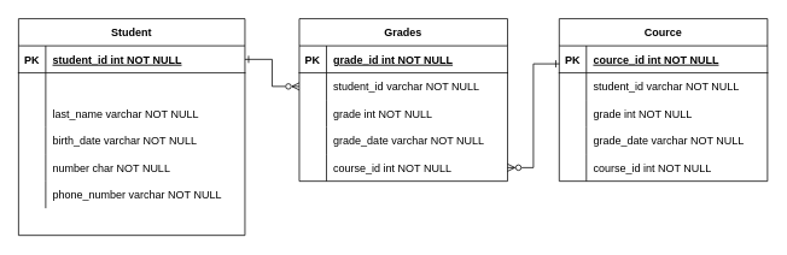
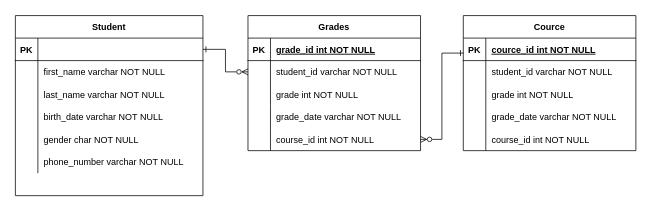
  <mxCell id="0" />
  <mxCell id="1" parent="0" />
  <mxCell id="2" value="Student" style="shape=table;startSize=30;container=1;collapsible=1;childLayout=tableLayout;fixedRows=1;rowLines=0;fontStyle=1;align=center;resizeLast=1;" parent="1" vertex="1"><mxGeometry width="250" height="240" as="geometry" x="20" y="20"><mxRectangle x="120" y="120" width="90" height="30" as="alternateBounds" /></mxGeometry></mxCell>
  <mxCell id="3" value="" style="shape=partialRectangle;collapsible=0;dropTarget=0;pointerEvents=0;fillColor=none;points=[[0,0.5],[1,0.5]];portConstraint=eastwest;top=0;left=0;right=0;bottom=1;" parent="2" vertex="1"><mxGeometry y="30" width="250" height="30" as="geometry" /></mxCell>
  <mxCell id="4" value="PK" style="shape=partialRectangle;overflow=hidden;connectable=0;fillColor=none;top=0;left=0;bottom=0;right=0;fontStyle=1;" parent="3" vertex="1"><mxGeometry width="30" height="30" as="geometry"><mxRectangle width="30" height="30" as="alternateBounds" /></mxGeometry></mxCell>
- <mxCell id="5" value="student_id int NOT NULL " style="shape=partialRectangle;overflow=hidden;connectable=0;fillColor=none;top=0;left=0;bottom=0;right=0;align=left;spacingLeft=6;fontStyle=5;" parent="3" vertex="1"><mxGeometry x="30" width="220" height="30" as="geometry"><mxRectangle width="220" height="30" as="alternateBounds" /></mxGeometry></mxCell>
  <mxCell id="6" value="" style="shape=partialRectangle;collapsible=0;dropTarget=0;pointerEvents=0;fillColor=none;points=[[0,0.5],[1,0.5]];portConstraint=eastwest;top=0;left=0;right=0;bottom=0;" parent="2" vertex="1"><mxGeometry y="60" width="250" height="30" as="geometry" /></mxCell>
  <mxCell id="7" value="" style="shape=partialRectangle;overflow=hidden;connectable=0;fillColor=none;top=0;left=0;bottom=0;right=0;" parent="6" vertex="1"><mxGeometry width="30" height="30" as="geometry"><mxRectangle width="30" height="30" as="alternateBounds" /></mxGeometry></mxCell>
+ <mxCell id="8" value="first_name varchar NOT NULL" style="shape=partialRectangle;overflow=hidden;connectable=0;fillColor=none;top=0;left=0;bottom=0;right=0;align=left;spacingLeft=6;" parent="6" vertex="1"><mxGeometry x="30" width="220" height="30" as="geometry"><mxRectangle width="220" height="30" as="alternateBounds" /></mxGeometry></mxCell>
  <mxCell id="9" value="" style="shape=partialRectangle;collapsible=0;dropTarget=0;pointerEvents=0;fillColor=none;points=[[0,0.5],[1,0.5]];portConstraint=eastwest;top=0;left=0;right=0;bottom=0;" parent="2" vertex="1"><mxGeometry y="90" width="250" height="30" as="geometry" /></mxCell>
  <mxCell id="10" value="" style="shape=partialRectangle;overflow=hidden;connectable=0;fillColor=none;top=0;left=0;bottom=0;right=0;" parent="9" vertex="1"><mxGeometry width="30" height="30" as="geometry"><mxRectangle width="30" height="30" as="alternateBounds" /></mxGeometry></mxCell>
  <mxCell id="11" value="last_name varchar NOT NULL" style="shape=partialRectangle;overflow=hidden;connectable=0;fillColor=none;top=0;left=0;bottom=0;right=0;align=left;spacingLeft=6;" parent="9" vertex="1"><mxGeometry x="30" width="220" height="30" as="geometry"><mxRectangle width="220" height="30" as="alternateBounds" /></mxGeometry></mxCell>
  <mxCell id="12" value="" style="shape=partialRectangle;collapsible=0;dropTarget=0;pointerEvents=0;fillColor=none;points=[[0,0.5],[1,0.5]];portConstraint=eastwest;top=0;left=0;right=0;bottom=0;" parent="2" vertex="1"><mxGeometry y="120" width="250" height="30" as="geometry" /></mxCell>
  <mxCell id="13" value="" style="shape=partialRectangle;overflow=hidden;connectable=0;fillColor=none;top=0;left=0;bottom=0;right=0;" parent="12" vertex="1"><mxGeometry width="30" height="30" as="geometry"><mxRectangle width="30" height="30" as="alternateBounds" /></mxGeometry></mxCell>
  <mxCell id="14" value="birth_date varchar NOT NULL" style="shape=partialRectangle;overflow=hidden;connectable=0;fillColor=none;top=0;left=0;bottom=0;right=0;align=left;spacingLeft=6;" parent="12" vertex="1"><mxGeometry x="30" width="220" height="30" as="geometry"><mxRectangle width="220" height="30" as="alternateBounds" /></mxGeometry></mxCell>
  <mxCell id="15" value="" style="shape=partialRectangle;collapsible=0;dropTarget=0;pointerEvents=0;fillColor=none;points=[[0,0.5],[1,0.5]];portConstraint=eastwest;top=0;left=0;right=0;bottom=0;" vertex="1" parent="2"><mxGeometry y="150" width="250" height="30" as="geometry" /></mxCell>
  <mxCell id="16" value="" style="shape=partialRectangle;overflow=hidden;connectable=0;fillColor=none;top=0;left=0;bottom=0;right=0;" vertex="1" parent="15"><mxGeometry width="30" height="30" as="geometry"><mxRectangle width="30" height="30" as="alternateBounds" /></mxGeometry></mxCell>
- <mxCell id="17" value="number char NOT NULL" style="shape=partialRectangle;overflow=hidden;connectable=0;fillColor=none;top=0;left=0;bottom=0;right=0;align=left;spacingLeft=6;" vertex="1" parent="15"><mxGeometry x="30" width="220" height="30" as="geometry"><mxRectangle width="220" height="30" as="alternateBounds" /></mxGeometry></mxCell>
+ <mxCell id="17" value="gender char NOT NULL" style="shape=partialRectangle;overflow=hidden;connectable=0;fillColor=none;top=0;left=0;bottom=0;right=0;align=left;spacingLeft=6;" vertex="1" parent="15"><mxGeometry x="30" width="220" height="30" as="geometry"><mxRectangle width="220" height="30" as="alternateBounds" /></mxGeometry></mxCell>
  <mxCell id="18" value="" style="shape=partialRectangle;collapsible=0;dropTarget=0;pointerEvents=0;fillColor=none;points=[[0,0.5],[1,0.5]];portConstraint=eastwest;top=0;left=0;right=0;bottom=0;" parent="2" vertex="1"><mxGeometry y="180" width="250" height="30" as="geometry" /></mxCell>
  <mxCell id="19" value="" style="shape=partialRectangle;overflow=hidden;connectable=0;fillColor=none;top=0;left=0;bottom=0;right=0;" parent="18" vertex="1"><mxGeometry width="30" height="30" as="geometry"><mxRectangle width="30" height="30" as="alternateBounds" /></mxGeometry></mxCell>
  <mxCell id="20" value="phone_number varchar NOT NULL" style="shape=partialRectangle;overflow=hidden;connectable=0;fillColor=none;top=0;left=0;bottom=0;right=0;align=left;spacingLeft=6;" parent="18" vertex="1"><mxGeometry x="30" width="220" height="30" as="geometry"><mxRectangle width="220" height="30" as="alternateBounds" /></mxGeometry></mxCell>
  <mxCell id="21" value="" style="shape=partialRectangle;collapsible=0;dropTarget=0;pointerEvents=0;fillColor=none;points=[[0,0.5],[1,0.5]];portConstraint=eastwest;top=0;left=0;right=0;bottom=0;" parent="2" vertex="1"><mxGeometry y="210" width="250" height="30" as="geometry" /></mxCell>
  <mxCell id="22" value="" style="shape=partialRectangle;overflow=hidden;connectable=0;fillColor=none;top=0;left=0;bottom=0;right=0;" parent="21" vertex="1"><mxGeometry width="30" height="30" as="geometry"><mxRectangle width="30" height="30" as="alternateBounds" /></mxGeometry></mxCell>
  <mxCell id="23" value="Grades" style="shape=table;startSize=30;container=1;collapsible=1;childLayout=tableLayout;fixedRows=1;rowLines=0;fontStyle=1;align=center;resizeLast=1;" vertex="1" parent="1"><mxGeometry x="330" width="230" height="180" as="geometry" y="20"><mxRectangle x="120" y="120" width="90" height="30" as="alternateBounds" /></mxGeometry></mxCell>
  <mxCell id="24" value="" style="shape=partialRectangle;collapsible=0;dropTarget=0;pointerEvents=0;fillColor=none;points=[[0,0.5],[1,0.5]];portConstraint=eastwest;top=0;left=0;right=0;bottom=1;" vertex="1" parent="23"><mxGeometry y="30" width="230" height="30" as="geometry" /></mxCell>
  <mxCell id="25" value="PK" style="shape=partialRectangle;overflow=hidden;connectable=0;fillColor=none;top=0;left=0;bottom=0;right=0;fontStyle=1;" vertex="1" parent="24"><mxGeometry width="30" height="30" as="geometry"><mxRectangle width="30" height="30" as="alternateBounds" /></mxGeometry></mxCell>
  <mxCell id="26" value="grade_id int NOT NULL " style="shape=partialRectangle;overflow=hidden;connectable=0;fillColor=none;top=0;left=0;bottom=0;right=0;align=left;spacingLeft=6;fontStyle=5;" vertex="1" parent="24"><mxGeometry x="30" width="200" height="30" as="geometry"><mxRectangle width="200" height="30" as="alternateBounds" /></mxGeometry></mxCell>
  <mxCell id="27" value="" style="shape=partialRectangle;collapsible=0;dropTarget=0;pointerEvents=0;fillColor=none;points=[[0,0.5],[1,0.5]];portConstraint=eastwest;top=0;left=0;right=0;bottom=0;" vertex="1" parent="23"><mxGeometry y="60" width="230" height="30" as="geometry" /></mxCell>
  <mxCell id="28" value="" style="shape=partialRectangle;overflow=hidden;connectable=0;fillColor=none;top=0;left=0;bottom=0;right=0;" vertex="1" parent="27"><mxGeometry width="30" height="30" as="geometry"><mxRectangle width="30" height="30" as="alternateBounds" /></mxGeometry></mxCell>
  <mxCell id="29" value="student_id varchar NOT NULL" style="shape=partialRectangle;overflow=hidden;connectable=0;fillColor=none;top=0;left=0;bottom=0;right=0;align=left;spacingLeft=6;" vertex="1" parent="27"><mxGeometry x="30" width="200" height="30" as="geometry"><mxRectangle width="200" height="30" as="alternateBounds" /></mxGeometry></mxCell>
  <mxCell id="30" value="" style="shape=partialRectangle;collapsible=0;dropTarget=0;pointerEvents=0;fillColor=none;points=[[0,0.5],[1,0.5]];portConstraint=eastwest;top=0;left=0;right=0;bottom=0;" vertex="1" parent="23"><mxGeometry y="90" width="230" height="30" as="geometry" /></mxCell>
  <mxCell id="31" value="" style="shape=partialRectangle;overflow=hidden;connectable=0;fillColor=none;top=0;left=0;bottom=0;right=0;" vertex="1" parent="30"><mxGeometry width="30" height="30" as="geometry"><mxRectangle width="30" height="30" as="alternateBounds" /></mxGeometry></mxCell>
  <mxCell id="32" value="grade int NOT NULL" style="shape=partialRectangle;overflow=hidden;connectable=0;fillColor=none;top=0;left=0;bottom=0;right=0;align=left;spacingLeft=6;" vertex="1" parent="30"><mxGeometry x="30" width="200" height="30" as="geometry"><mxRectangle width="200" height="30" as="alternateBounds" /></mxGeometry></mxCell>
  <mxCell id="33" value="" style="shape=partialRectangle;collapsible=0;dropTarget=0;pointerEvents=0;fillColor=none;points=[[0,0.5],[1,0.5]];portConstraint=eastwest;top=0;left=0;right=0;bottom=0;" vertex="1" parent="23"><mxGeometry y="120" width="230" height="30" as="geometry" /></mxCell>
  <mxCell id="34" value="" style="shape=partialRectangle;overflow=hidden;connectable=0;fillColor=none;top=0;left=0;bottom=0;right=0;" vertex="1" parent="33"><mxGeometry width="30" height="30" as="geometry"><mxRectangle width="30" height="30" as="alternateBounds" /></mxGeometry></mxCell>
  <mxCell id="35" value="grade_date varchar NOT NULL" style="shape=partialRectangle;overflow=hidden;connectable=0;fillColor=none;top=0;left=0;bottom=0;right=0;align=left;spacingLeft=6;" vertex="1" parent="33"><mxGeometry x="30" width="200" height="30" as="geometry"><mxRectangle width="200" height="30" as="alternateBounds" /></mxGeometry></mxCell>
  <mxCell id="36" value="" style="shape=partialRectangle;collapsible=0;dropTarget=0;pointerEvents=0;fillColor=none;points=[[0,0.5],[1,0.5]];portConstraint=eastwest;top=0;left=0;right=0;bottom=0;" vertex="1" parent="23"><mxGeometry y="150" width="230" height="30" as="geometry" /></mxCell>
  <mxCell id="37" value="" style="shape=partialRectangle;overflow=hidden;connectable=0;fillColor=none;top=0;left=0;bottom=0;right=0;" vertex="1" parent="36"><mxGeometry width="30" height="30" as="geometry"><mxRectangle width="30" height="30" as="alternateBounds" /></mxGeometry></mxCell>
  <mxCell id="38" value="course_id int NOT NULL" style="shape=partialRectangle;overflow=hidden;connectable=0;fillColor=none;top=0;left=0;bottom=0;right=0;align=left;spacingLeft=6;" vertex="1" parent="36"><mxGeometry x="30" width="200" height="30" as="geometry"><mxRectangle width="200" height="30" as="alternateBounds" /></mxGeometry></mxCell>
  <mxCell id="39" style="edgeStyle=orthogonalEdgeStyle;rounded=0;orthogonalLoop=1;jettySize=auto;html=1;entryX=0;entryY=0.5;entryDx=0;entryDy=0;startArrow=ERone;startFill=0;endArrow=ERzeroToMany;endFill=0;" edge="1" parent="1" source="3" target="27"><mxGeometry relative="1" as="geometry" /></mxCell>
  <mxCell id="40" value="Cource" style="shape=table;startSize=30;container=1;collapsible=1;childLayout=tableLayout;fixedRows=1;rowLines=0;fontStyle=1;align=center;resizeLast=1;" vertex="1" parent="1"><mxGeometry x="617" width="230" height="180" as="geometry" y="20"><mxRectangle x="120" y="120" width="90" height="30" as="alternateBounds" /></mxGeometry></mxCell>
  <mxCell id="41" value="" style="shape=partialRectangle;collapsible=0;dropTarget=0;pointerEvents=0;fillColor=none;points=[[0,0.5],[1,0.5]];portConstraint=eastwest;top=0;left=0;right=0;bottom=1;" vertex="1" parent="40"><mxGeometry y="30" width="230" height="30" as="geometry" /></mxCell>
  <mxCell id="42" value="PK" style="shape=partialRectangle;overflow=hidden;connectable=0;fillColor=none;top=0;left=0;bottom=0;right=0;fontStyle=1;" vertex="1" parent="41"><mxGeometry width="30" height="30" as="geometry"><mxRectangle width="30" height="30" as="alternateBounds" /></mxGeometry></mxCell>
  <mxCell id="43" value="cource_id int NOT NULL" style="shape=partialRectangle;overflow=hidden;connectable=0;fillColor=none;top=0;left=0;bottom=0;right=0;align=left;spacingLeft=6;fontStyle=5;" vertex="1" parent="41"><mxGeometry x="30" width="200" height="30" as="geometry"><mxRectangle width="200" height="30" as="alternateBounds" /></mxGeometry></mxCell>
  <mxCell id="44" value="" style="shape=partialRectangle;collapsible=0;dropTarget=0;pointerEvents=0;fillColor=none;points=[[0,0.5],[1,0.5]];portConstraint=eastwest;top=0;left=0;right=0;bottom=0;" vertex="1" parent="40"><mxGeometry y="60" width="230" height="30" as="geometry" /></mxCell>
  <mxCell id="45" value="" style="shape=partialRectangle;overflow=hidden;connectable=0;fillColor=none;top=0;left=0;bottom=0;right=0;" vertex="1" parent="44"><mxGeometry width="30" height="30" as="geometry"><mxRectangle width="30" height="30" as="alternateBounds" /></mxGeometry></mxCell>
  <mxCell id="46" value="student_id varchar NOT NULL" style="shape=partialRectangle;overflow=hidden;connectable=0;fillColor=none;top=0;left=0;bottom=0;right=0;align=left;spacingLeft=6;" vertex="1" parent="44"><mxGeometry x="30" width="200" height="30" as="geometry"><mxRectangle width="200" height="30" as="alternateBounds" /></mxGeometry></mxCell>
  <mxCell id="47" value="" style="shape=partialRectangle;collapsible=0;dropTarget=0;pointerEvents=0;fillColor=none;points=[[0,0.5],[1,0.5]];portConstraint=eastwest;top=0;left=0;right=0;bottom=0;" vertex="1" parent="40"><mxGeometry y="90" width="230" height="30" as="geometry" /></mxCell>
  <mxCell id="48" value="" style="shape=partialRectangle;overflow=hidden;connectable=0;fillColor=none;top=0;left=0;bottom=0;right=0;" vertex="1" parent="47"><mxGeometry width="30" height="30" as="geometry"><mxRectangle width="30" height="30" as="alternateBounds" /></mxGeometry></mxCell>
  <mxCell id="49" value="grade int NOT NULL" style="shape=partialRectangle;overflow=hidden;connectable=0;fillColor=none;top=0;left=0;bottom=0;right=0;align=left;spacingLeft=6;" vertex="1" parent="47"><mxGeometry x="30" width="200" height="30" as="geometry"><mxRectangle width="200" height="30" as="alternateBounds" /></mxGeometry></mxCell>
  <mxCell id="50" value="" style="shape=partialRectangle;collapsible=0;dropTarget=0;pointerEvents=0;fillColor=none;points=[[0,0.5],[1,0.5]];portConstraint=eastwest;top=0;left=0;right=0;bottom=0;" vertex="1" parent="40"><mxGeometry y="120" width="230" height="30" as="geometry" /></mxCell>
  <mxCell id="51" value="" style="shape=partialRectangle;overflow=hidden;connectable=0;fillColor=none;top=0;left=0;bottom=0;right=0;" vertex="1" parent="50"><mxGeometry width="30" height="30" as="geometry"><mxRectangle width="30" height="30" as="alternateBounds" /></mxGeometry></mxCell>
  <mxCell id="52" value="grade_date varchar NOT NULL" style="shape=partialRectangle;overflow=hidden;connectable=0;fillColor=none;top=0;left=0;bottom=0;right=0;align=left;spacingLeft=6;" vertex="1" parent="50"><mxGeometry x="30" width="200" height="30" as="geometry"><mxRectangle width="200" height="30" as="alternateBounds" /></mxGeometry></mxCell>
  <mxCell id="53" value="" style="shape=partialRectangle;collapsible=0;dropTarget=0;pointerEvents=0;fillColor=none;points=[[0,0.5],[1,0.5]];portConstraint=eastwest;top=0;left=0;right=0;bottom=0;" vertex="1" parent="40"><mxGeometry y="150" width="230" height="30" as="geometry" /></mxCell>
  <mxCell id="54" value="" style="shape=partialRectangle;overflow=hidden;connectable=0;fillColor=none;top=0;left=0;bottom=0;right=0;" vertex="1" parent="53"><mxGeometry width="30" height="30" as="geometry"><mxRectangle width="30" height="30" as="alternateBounds" /></mxGeometry></mxCell>
  <mxCell id="55" value="course_id int NOT NULL" style="shape=partialRectangle;overflow=hidden;connectable=0;fillColor=none;top=0;left=0;bottom=0;right=0;align=left;spacingLeft=6;" vertex="1" parent="53"><mxGeometry x="30" width="200" height="30" as="geometry"><mxRectangle width="200" height="30" as="alternateBounds" /></mxGeometry></mxCell>
  <mxCell id="56" style="edgeStyle=orthogonalEdgeStyle;rounded=0;orthogonalLoop=1;jettySize=auto;html=1;entryX=0.001;entryY=0.666;entryDx=0;entryDy=0;entryPerimeter=0;startArrow=ERzeroToMany;startFill=0;endArrow=ERone;endFill=0;" edge="1" parent="1" source="36" target="41"><mxGeometry relative="1" as="geometry" /></mxCell>
